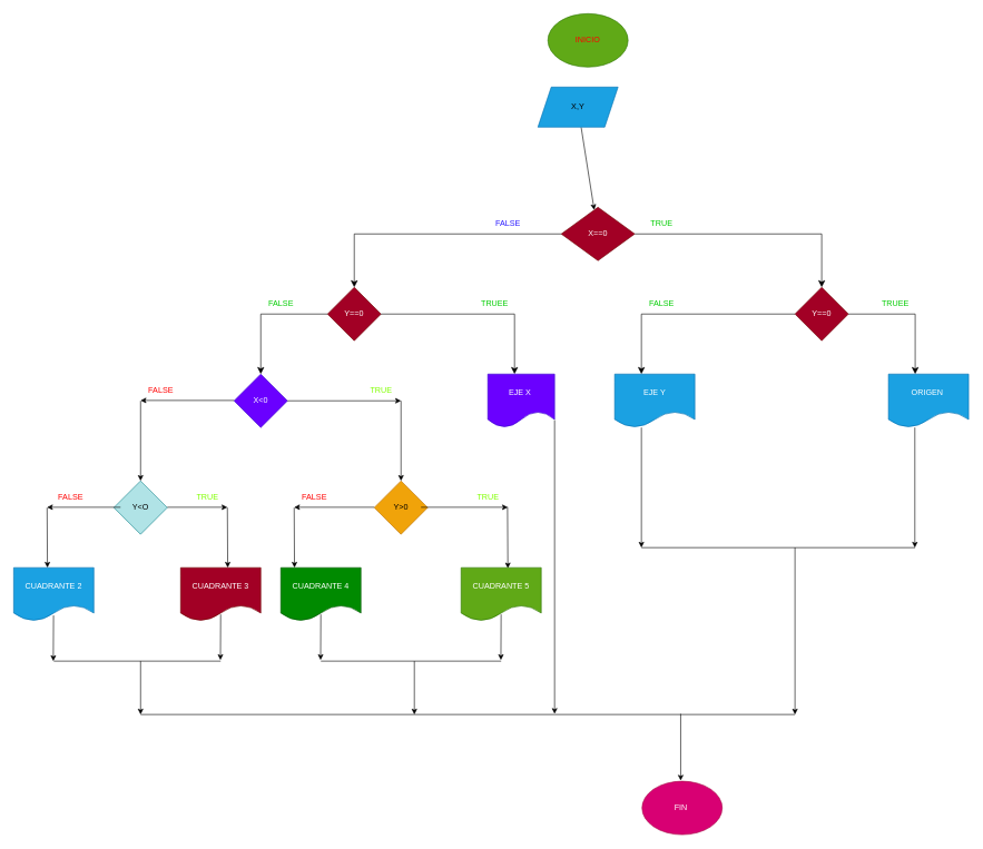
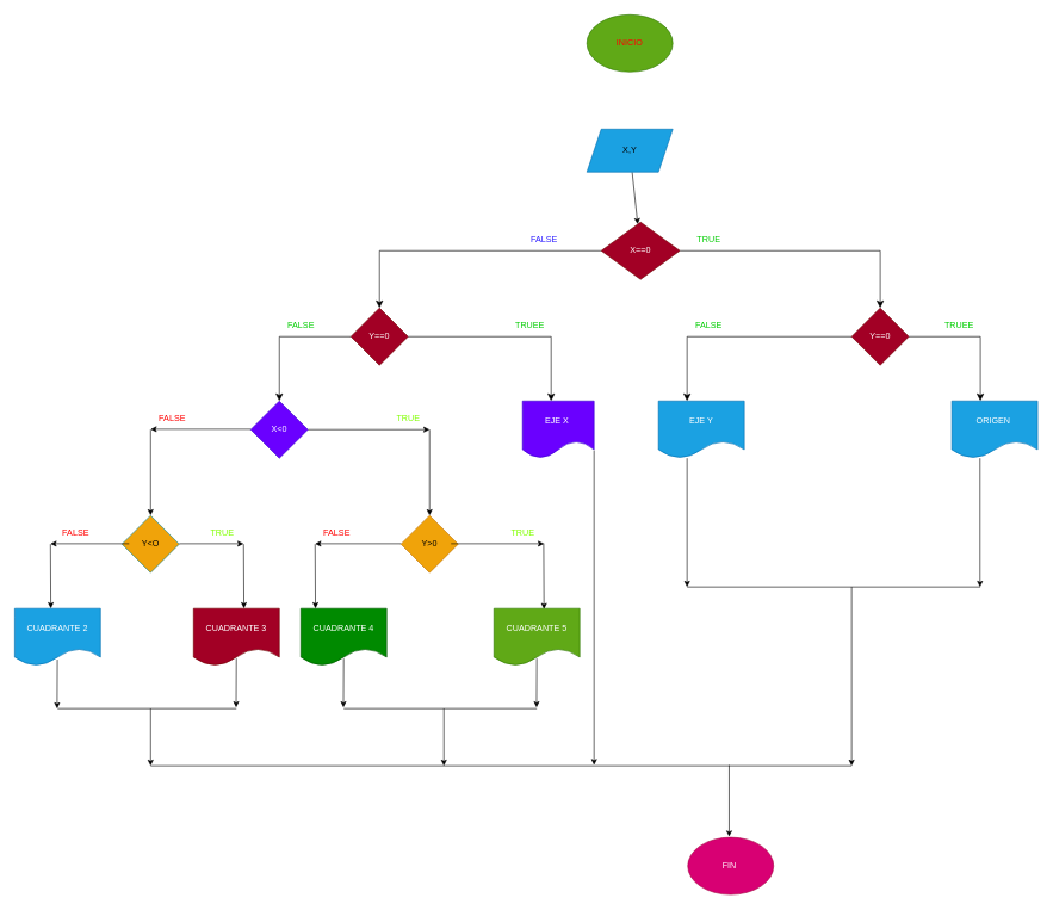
  <mxCell id="0" />
  <mxCell id="1" parent="0" />
  <mxCell id="2" value="&lt;font color=&quot;#ff0000&quot;&gt;INICIO&lt;/font&gt;" style="ellipse;whiteSpace=wrap;html=1;fillColor=#60a917;fontColor=#ffffff;strokeColor=#2D7600;" parent="1" vertex="1"><mxGeometry x="820" y="20" width="120" height="80" as="geometry" /></mxCell>
  <mxCell id="3" value="" style="edgeStyle=none;html=1;fontColor=#000000;" parent="1" source="4" target="5" edge="1"><mxGeometry relative="1" as="geometry" /></mxCell>
- <mxCell id="4" value="&lt;font color=&quot;#000000&quot;&gt;X,Y&lt;/font&gt;" style="shape=parallelogram;perimeter=parallelogramPerimeter;whiteSpace=wrap;html=1;fixedSize=1;fontColor=#ffffff;fillColor=#1ba1e2;strokeColor=#006EAF;" parent="1" vertex="1"><mxGeometry x="805" y="130" width="120" height="60" as="geometry" /></mxCell>
+ <mxCell id="4" value="&lt;font color=&quot;#000000&quot;&gt;X,Y&lt;/font&gt;" style="shape=parallelogram;perimeter=parallelogramPerimeter;whiteSpace=wrap;html=1;fixedSize=1;fontColor=#ffffff;fillColor=#1ba1e2;strokeColor=#006EAF;" parent="1" vertex="1"><mxGeometry x="820" y="180" width="120" height="60" as="geometry" /></mxCell>
  <mxCell id="5" value="X==0" style="rhombus;whiteSpace=wrap;html=1;fillColor=#a20025;strokeColor=#6F0000;fontColor=#ffffff;" parent="1" vertex="1"><mxGeometry x="840" y="310" width="110" height="80" as="geometry" /></mxCell>
  <mxCell id="6" value="" style="edgeStyle=segmentEdgeStyle;endArrow=classic;html=1;curved=0;rounded=0;endSize=8;startSize=8;fontColor=#000000;exitX=1;exitY=0.5;exitDx=0;exitDy=0;" parent="1" source="5" edge="1"><mxGeometry width="50" height="50" relative="1" as="geometry"><mxPoint x="1070" y="350" as="sourcePoint" /><mxPoint x="1230" y="430" as="targetPoint" /><Array as="points"><mxPoint x="1230" y="350" /></Array></mxGeometry></mxCell>
  <mxCell id="7" value="" style="edgeStyle=segmentEdgeStyle;endArrow=classic;html=1;curved=0;rounded=0;endSize=8;startSize=8;fontColor=#000000;exitX=0;exitY=0.5;exitDx=0;exitDy=0;" parent="1" source="5" target="8" edge="1"><mxGeometry width="50" height="50" relative="1" as="geometry"><mxPoint x="830" y="350" as="sourcePoint" /><mxPoint x="730" y="410" as="targetPoint" /></mxGeometry></mxCell>
  <mxCell id="8" value="Y==0" style="rhombus;whiteSpace=wrap;html=1;fillColor=#a20025;strokeColor=#6F0000;fontColor=#ffffff;" parent="1" vertex="1"><mxGeometry x="490" y="430" width="80" height="80" as="geometry" /></mxCell>
  <mxCell id="9" value="Y==0" style="rhombus;whiteSpace=wrap;html=1;fillColor=#a20025;strokeColor=#6F0000;fontColor=#ffffff;" parent="1" vertex="1"><mxGeometry x="1190" y="430" width="80" height="80" as="geometry" /></mxCell>
  <mxCell id="10" value="&lt;font color=&quot;#2919ff&quot;&gt;FALSE&lt;/font&gt;" style="text;html=1;align=center;verticalAlign=middle;resizable=0;points=[];autosize=1;strokeColor=none;fillColor=none;fontColor=#000000;" parent="1" vertex="1"><mxGeometry x="730" y="320" width="60" height="30" as="geometry" /></mxCell>
  <mxCell id="11" value="&lt;font color=&quot;#00cc00&quot;&gt;TRUE&lt;/font&gt;" style="text;html=1;align=center;verticalAlign=middle;resizable=0;points=[];autosize=1;strokeColor=none;fillColor=none;fontColor=#2919FF;" parent="1" vertex="1"><mxGeometry x="960" y="320" width="60" height="30" as="geometry" /></mxCell>
  <mxCell id="12" value="" style="edgeStyle=segmentEdgeStyle;endArrow=classic;html=1;curved=0;rounded=0;endSize=8;startSize=8;fontColor=#00CC00;" parent="1" edge="1"><mxGeometry width="50" height="50" relative="1" as="geometry"><mxPoint x="570" y="470" as="sourcePoint" /><mxPoint x="770" y="560" as="targetPoint" /></mxGeometry></mxCell>
  <mxCell id="13" value="" style="edgeStyle=segmentEdgeStyle;endArrow=classic;html=1;curved=0;rounded=0;endSize=8;startSize=8;fontColor=#00CC00;" parent="1" edge="1"><mxGeometry width="50" height="50" relative="1" as="geometry"><mxPoint x="1270" y="470" as="sourcePoint" /><mxPoint x="1370" y="560" as="targetPoint" /></mxGeometry></mxCell>
  <mxCell id="14" value="" style="edgeStyle=segmentEdgeStyle;endArrow=classic;html=1;curved=0;rounded=0;endSize=8;startSize=8;fontColor=#00CC00;" parent="1" edge="1"><mxGeometry width="50" height="50" relative="1" as="geometry"><mxPoint x="1190" y="470" as="sourcePoint" /><mxPoint x="960" y="560" as="targetPoint" /></mxGeometry></mxCell>
  <mxCell id="15" value="" style="edgeStyle=segmentEdgeStyle;endArrow=classic;html=1;curved=0;rounded=0;endSize=8;startSize=8;fontColor=#00CC00;" parent="1" edge="1"><mxGeometry width="50" height="50" relative="1" as="geometry"><mxPoint x="490" y="470" as="sourcePoint" /><mxPoint x="390" y="560" as="targetPoint" /></mxGeometry></mxCell>
  <mxCell id="16" value="FALSE" style="text;html=1;align=center;verticalAlign=middle;resizable=0;points=[];autosize=1;strokeColor=none;fillColor=none;fontColor=#00CC00;" parent="1" vertex="1"><mxGeometry x="390" y="440" width="60" height="30" as="geometry" /></mxCell>
  <mxCell id="17" value="TRUEE" style="text;html=1;align=center;verticalAlign=middle;resizable=0;points=[];autosize=1;strokeColor=none;fillColor=none;fontColor=#00CC00;" parent="1" vertex="1"><mxGeometry x="710" y="440" width="60" height="30" as="geometry" /></mxCell>
  <mxCell id="18" value="FALSE" style="text;html=1;align=center;verticalAlign=middle;resizable=0;points=[];autosize=1;strokeColor=none;fillColor=none;fontColor=#00CC00;" parent="1" vertex="1"><mxGeometry x="960" y="440" width="60" height="30" as="geometry" /></mxCell>
  <mxCell id="19" value="TRUEE" style="text;html=1;align=center;verticalAlign=middle;resizable=0;points=[];autosize=1;strokeColor=none;fillColor=none;fontColor=#00CC00;" parent="1" vertex="1"><mxGeometry x="1310" y="440" width="60" height="30" as="geometry" /></mxCell>
  <mxCell id="20" value="X&amp;lt;0" style="rhombus;whiteSpace=wrap;html=1;fontColor=#ffffff;fillColor=#6a00ff;strokeColor=#3700CC;" parent="1" vertex="1"><mxGeometry x="350" y="560" width="80" height="80" as="geometry" /></mxCell>
  <mxCell id="21" value="EJE X&amp;nbsp;" style="shape=document;whiteSpace=wrap;html=1;boundedLbl=1;fontColor=#ffffff;fillColor=#6a00ff;strokeColor=#3700CC;" parent="1" vertex="1"><mxGeometry x="730" y="560" width="100" height="80" as="geometry" /></mxCell>
  <mxCell id="22" value="ORIGEN&amp;nbsp;" style="shape=document;whiteSpace=wrap;html=1;boundedLbl=1;fontColor=#ffffff;fillColor=#1ba1e2;strokeColor=#006EAF;" parent="1" vertex="1"><mxGeometry x="1330" y="560" width="120" height="80" as="geometry" /></mxCell>
  <mxCell id="23" value="EJE Y" style="shape=document;whiteSpace=wrap;html=1;boundedLbl=1;fontColor=#ffffff;fillColor=#1ba1e2;strokeColor=#006EAF;" parent="1" vertex="1"><mxGeometry x="920" y="560" width="120" height="80" as="geometry" /></mxCell>
  <mxCell id="24" value="" style="endArrow=classic;html=1;fontColor=#00CC00;" parent="1" edge="1"><mxGeometry width="50" height="50" relative="1" as="geometry"><mxPoint x="960" y="640" as="sourcePoint" /><mxPoint x="960" y="820" as="targetPoint" /></mxGeometry></mxCell>
  <mxCell id="25" value="" style="endArrow=classic;html=1;fontColor=#00CC00;" parent="1" edge="1"><mxGeometry width="50" height="50" relative="1" as="geometry"><mxPoint x="1369.47" y="640" as="sourcePoint" /><mxPoint x="1369.47" y="820" as="targetPoint" /></mxGeometry></mxCell>
  <mxCell id="26" value="" style="endArrow=none;html=1;fontColor=#00CC00;" parent="1" edge="1"><mxGeometry width="50" height="50" relative="1" as="geometry"><mxPoint x="960" y="820" as="sourcePoint" /><mxPoint x="1370" y="820" as="targetPoint" /></mxGeometry></mxCell>
  <mxCell id="27" value="" style="endArrow=classic;html=1;fontColor=#00CC00;exitX=1;exitY=0.5;exitDx=0;exitDy=0;" parent="1" source="20" edge="1"><mxGeometry width="50" height="50" relative="1" as="geometry"><mxPoint x="500" y="720" as="sourcePoint" /><mxPoint x="600" y="600" as="targetPoint" /></mxGeometry></mxCell>
  <mxCell id="28" value="" style="endArrow=classic;html=1;fontColor=#00CC00;" parent="1" edge="1"><mxGeometry width="50" height="50" relative="1" as="geometry"><mxPoint x="600" y="600" as="sourcePoint" /><mxPoint x="600" y="720" as="targetPoint" /></mxGeometry></mxCell>
  <mxCell id="29" value="Y&amp;gt;0" style="rhombus;whiteSpace=wrap;html=1;fontColor=#000000;fillColor=#f0a30a;strokeColor=#BD7000;" parent="1" vertex="1"><mxGeometry x="560" y="720" width="80" height="80" as="geometry" /></mxCell>
  <mxCell id="30" value="" style="endArrow=classic;html=1;fontColor=#00CC00;" parent="1" edge="1"><mxGeometry width="50" height="50" relative="1" as="geometry"><mxPoint x="350" y="599.47" as="sourcePoint" /><mxPoint x="210" y="599.47" as="targetPoint" /></mxGeometry></mxCell>
  <mxCell id="31" value="" style="endArrow=classic;html=1;fontColor=#00CC00;" parent="1" edge="1"><mxGeometry width="50" height="50" relative="1" as="geometry"><mxPoint x="210" y="600" as="sourcePoint" /><mxPoint x="210" y="720" as="targetPoint" /></mxGeometry></mxCell>
- <mxCell id="32" value="&lt;font color=&quot;#000000&quot;&gt;Y&amp;lt;O&lt;/font&gt;" style="rhombus;whiteSpace=wrap;html=1;fillColor=#b0e3e6;strokeColor=#0e8088;" parent="1" vertex="1"><mxGeometry x="170" y="720" width="80" height="80" as="geometry" /></mxCell>
+ <mxCell id="32" value="&lt;font color=&quot;#000000&quot;&gt;Y&amp;lt;O&lt;/font&gt;" style="rhombus;whiteSpace=wrap;html=1;fillColor=#f0a30a;strokeColor=#0e8088;" parent="1" vertex="1"><mxGeometry x="170" y="720" width="80" height="80" as="geometry" /></mxCell>
  <mxCell id="33" value="" style="endArrow=classic;html=1;" edge="1" parent="1"><mxGeometry width="50" height="50" relative="1" as="geometry"><mxPoint x="250" y="759.5" as="sourcePoint" /><mxPoint x="340" y="759.5" as="targetPoint" /></mxGeometry></mxCell>
  <mxCell id="34" value="" style="endArrow=classic;html=1;" edge="1" parent="1"><mxGeometry width="50" height="50" relative="1" as="geometry"><mxPoint x="180" y="759.5" as="sourcePoint" /><mxPoint x="70" y="759.5" as="targetPoint" /></mxGeometry></mxCell>
  <mxCell id="35" value="" style="endArrow=classic;html=1;" edge="1" parent="1"><mxGeometry width="50" height="50" relative="1" as="geometry"><mxPoint x="560" y="759.5" as="sourcePoint" /><mxPoint x="440" y="759.5" as="targetPoint" /></mxGeometry></mxCell>
  <mxCell id="36" value="" style="endArrow=classic;html=1;" edge="1" parent="1"><mxGeometry width="50" height="50" relative="1" as="geometry"><mxPoint x="630" y="759.5" as="sourcePoint" /><mxPoint x="760" y="759.5" as="targetPoint" /></mxGeometry></mxCell>
  <mxCell id="37" value="" style="endArrow=classic;html=1;" edge="1" parent="1"><mxGeometry width="50" height="50" relative="1" as="geometry"><mxPoint x="759.5" y="759" as="sourcePoint" /><mxPoint x="760" y="851" as="targetPoint" /></mxGeometry></mxCell>
  <mxCell id="38" value="" style="endArrow=classic;html=1;" edge="1" parent="1"><mxGeometry width="50" height="50" relative="1" as="geometry"><mxPoint x="440" y="760" as="sourcePoint" /><mxPoint x="440.5" y="850" as="targetPoint" /></mxGeometry></mxCell>
  <mxCell id="39" value="" style="endArrow=classic;html=1;" edge="1" parent="1"><mxGeometry width="50" height="50" relative="1" as="geometry"><mxPoint x="340" y="760" as="sourcePoint" /><mxPoint x="340.5" y="850" as="targetPoint" /></mxGeometry></mxCell>
  <mxCell id="40" value="" style="endArrow=classic;html=1;" edge="1" parent="1"><mxGeometry width="50" height="50" relative="1" as="geometry"><mxPoint x="70" y="760" as="sourcePoint" /><mxPoint x="70.5" y="850" as="targetPoint" /></mxGeometry></mxCell>
  <mxCell id="41" value="CUADRANTE 2" style="shape=document;whiteSpace=wrap;html=1;boundedLbl=1;fillColor=#1ba1e2;fontColor=#ffffff;strokeColor=#006EAF;" vertex="1" parent="1"><mxGeometry x="20" y="850" width="120" height="80" as="geometry" /></mxCell>
  <mxCell id="42" value="CUADRANTE 3" style="shape=document;whiteSpace=wrap;html=1;boundedLbl=1;fillColor=#a20025;fontColor=#ffffff;strokeColor=#6F0000;" vertex="1" parent="1"><mxGeometry x="270" y="850" width="120" height="80" as="geometry" /></mxCell>
  <mxCell id="43" value="CUADRANTE 4" style="shape=document;whiteSpace=wrap;html=1;boundedLbl=1;fillColor=#008a00;fontColor=#ffffff;strokeColor=#005700;" vertex="1" parent="1"><mxGeometry x="420" y="850" width="120" height="80" as="geometry" /></mxCell>
  <mxCell id="44" value="CUADRANTE 5" style="shape=document;whiteSpace=wrap;html=1;boundedLbl=1;fillColor=#60a917;fontColor=#ffffff;strokeColor=#2D7600;" vertex="1" parent="1"><mxGeometry x="690" y="850" width="120" height="80" as="geometry" /></mxCell>
  <mxCell id="45" value="&lt;font color=&quot;#ff0000&quot;&gt;FALSE&lt;/font&gt;" style="text;html=1;align=center;verticalAlign=middle;resizable=0;points=[];autosize=1;strokeColor=none;fillColor=none;" vertex="1" parent="1"><mxGeometry x="210" y="570" width="60" height="30" as="geometry" /></mxCell>
  <mxCell id="46" value="&lt;font color=&quot;#80ff00&quot;&gt;TRUE&lt;/font&gt;" style="text;html=1;align=center;verticalAlign=middle;resizable=0;points=[];autosize=1;strokeColor=none;fillColor=none;fontColor=#FF0000;" vertex="1" parent="1"><mxGeometry x="540" y="570" width="60" height="30" as="geometry" /></mxCell>
  <mxCell id="47" value="&lt;font color=&quot;#ff0000&quot;&gt;FALSE&lt;/font&gt;" style="text;html=1;align=center;verticalAlign=middle;resizable=0;points=[];autosize=1;strokeColor=none;fillColor=none;" vertex="1" parent="1"><mxGeometry x="75" y="730" width="60" height="30" as="geometry" /></mxCell>
  <mxCell id="48" value="&lt;font color=&quot;#ff0000&quot;&gt;FALSE&lt;/font&gt;" style="text;html=1;align=center;verticalAlign=middle;resizable=0;points=[];autosize=1;strokeColor=none;fillColor=none;" vertex="1" parent="1"><mxGeometry x="440" y="730" width="60" height="30" as="geometry" /></mxCell>
  <mxCell id="49" value="&lt;font color=&quot;#80ff00&quot;&gt;TRUE&lt;/font&gt;" style="text;html=1;align=center;verticalAlign=middle;resizable=0;points=[];autosize=1;strokeColor=none;fillColor=none;fontColor=#FF0000;" vertex="1" parent="1"><mxGeometry x="280" y="730" width="60" height="30" as="geometry" /></mxCell>
  <mxCell id="50" value="&lt;font color=&quot;#80ff00&quot;&gt;TRUE&lt;/font&gt;" style="text;html=1;align=center;verticalAlign=middle;resizable=0;points=[];autosize=1;strokeColor=none;fillColor=none;fontColor=#FF0000;" vertex="1" parent="1"><mxGeometry x="700" y="730" width="60" height="30" as="geometry" /></mxCell>
  <mxCell id="51" value="" style="endArrow=classic;html=1;fontColor=#000000;" edge="1" parent="1"><mxGeometry width="50" height="50" relative="1" as="geometry"><mxPoint x="830" y="629" as="sourcePoint" /><mxPoint x="830" y="1069" as="targetPoint" /></mxGeometry></mxCell>
  <mxCell id="52" value="" style="endArrow=classic;html=1;fontColor=#000000;" edge="1" parent="1"><mxGeometry width="50" height="50" relative="1" as="geometry"><mxPoint x="1190" y="820" as="sourcePoint" /><mxPoint x="1190" y="1070" as="targetPoint" /></mxGeometry></mxCell>
  <mxCell id="53" value="" style="endArrow=classic;html=1;fontColor=#000000;exitX=0.497;exitY=0.894;exitDx=0;exitDy=0;exitPerimeter=0;" edge="1" parent="1" source="41"><mxGeometry width="50" height="50" relative="1" as="geometry"><mxPoint x="79.29" y="930" as="sourcePoint" /><mxPoint x="79.29" y="990" as="targetPoint" /></mxGeometry></mxCell>
  <mxCell id="54" value="" style="endArrow=classic;html=1;fontColor=#000000;exitX=0.497;exitY=0.894;exitDx=0;exitDy=0;exitPerimeter=0;" edge="1" parent="1"><mxGeometry width="50" height="50" relative="1" as="geometry"><mxPoint x="329.93" y="920" as="sourcePoint" /><mxPoint x="329.58" y="988.48" as="targetPoint" /></mxGeometry></mxCell>
  <mxCell id="55" value="" style="endArrow=classic;html=1;fontColor=#000000;exitX=0.497;exitY=0.894;exitDx=0;exitDy=0;exitPerimeter=0;" edge="1" parent="1"><mxGeometry width="50" height="50" relative="1" as="geometry"><mxPoint x="479.93" y="920" as="sourcePoint" /><mxPoint x="479.58" y="988.48" as="targetPoint" /></mxGeometry></mxCell>
  <mxCell id="56" value="" style="endArrow=classic;html=1;fontColor=#000000;exitX=0.497;exitY=0.894;exitDx=0;exitDy=0;exitPerimeter=0;" edge="1" parent="1"><mxGeometry width="50" height="50" relative="1" as="geometry"><mxPoint x="749.93" y="920" as="sourcePoint" /><mxPoint x="749.58" y="988.48" as="targetPoint" /></mxGeometry></mxCell>
  <mxCell id="57" value="" style="endArrow=none;html=1;fontColor=#000000;" edge="1" parent="1"><mxGeometry width="50" height="50" relative="1" as="geometry"><mxPoint x="80" y="990" as="sourcePoint" /><mxPoint x="330" y="990" as="targetPoint" /></mxGeometry></mxCell>
  <mxCell id="58" value="" style="endArrow=none;html=1;fontColor=#000000;" edge="1" parent="1"><mxGeometry width="50" height="50" relative="1" as="geometry"><mxPoint x="480" y="990" as="sourcePoint" /><mxPoint x="750" y="990" as="targetPoint" /></mxGeometry></mxCell>
  <mxCell id="59" value="" style="endArrow=classic;html=1;fontColor=#000000;" edge="1" parent="1"><mxGeometry width="50" height="50" relative="1" as="geometry"><mxPoint x="620" y="990" as="sourcePoint" /><mxPoint x="620" y="1070" as="targetPoint" /><Array as="points"><mxPoint x="620" y="990" /></Array></mxGeometry></mxCell>
  <mxCell id="60" value="" style="endArrow=classic;html=1;fontColor=#000000;" edge="1" parent="1"><mxGeometry width="50" height="50" relative="1" as="geometry"><mxPoint x="210" y="990" as="sourcePoint" /><mxPoint x="210" y="1070" as="targetPoint" /><Array as="points"><mxPoint x="210" y="990" /></Array></mxGeometry></mxCell>
  <mxCell id="61" value="" style="endArrow=none;html=1;fontColor=#000000;" edge="1" parent="1"><mxGeometry width="50" height="50" relative="1" as="geometry"><mxPoint x="210" y="1070" as="sourcePoint" /><mxPoint x="1190" y="1070" as="targetPoint" /></mxGeometry></mxCell>
  <mxCell id="62" value="" style="endArrow=classic;html=1;fontColor=#000000;" edge="1" parent="1"><mxGeometry width="50" height="50" relative="1" as="geometry"><mxPoint x="1018.82" y="1069" as="sourcePoint" /><mxPoint x="1018.82" y="1169" as="targetPoint" /></mxGeometry></mxCell>
  <mxCell id="63" value="FIN&amp;nbsp;" style="ellipse;whiteSpace=wrap;html=1;fontColor=#ffffff;fillColor=#d80073;strokeColor=#A50040;" vertex="1" parent="1"><mxGeometry x="961" y="1170" width="120" height="80" as="geometry" /></mxCell>
